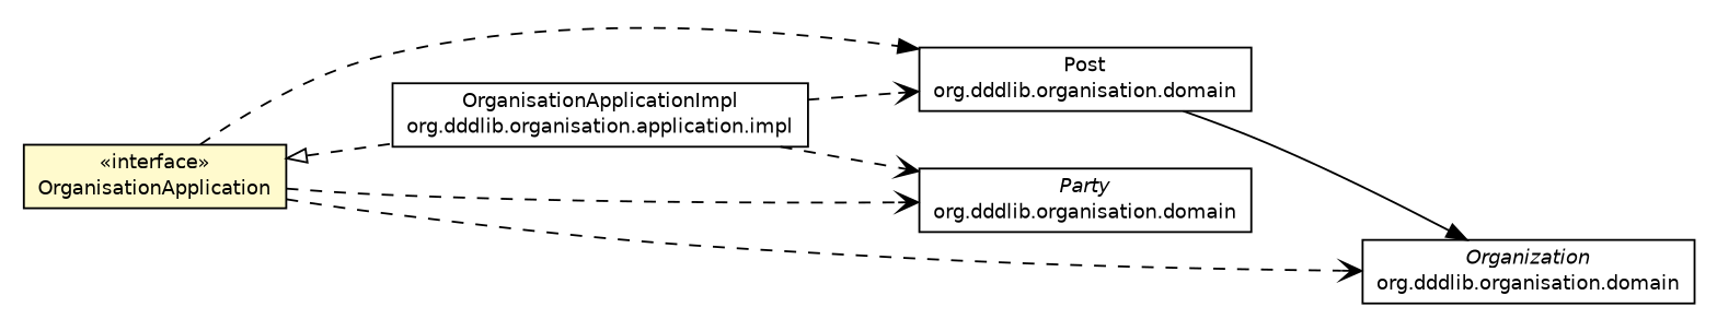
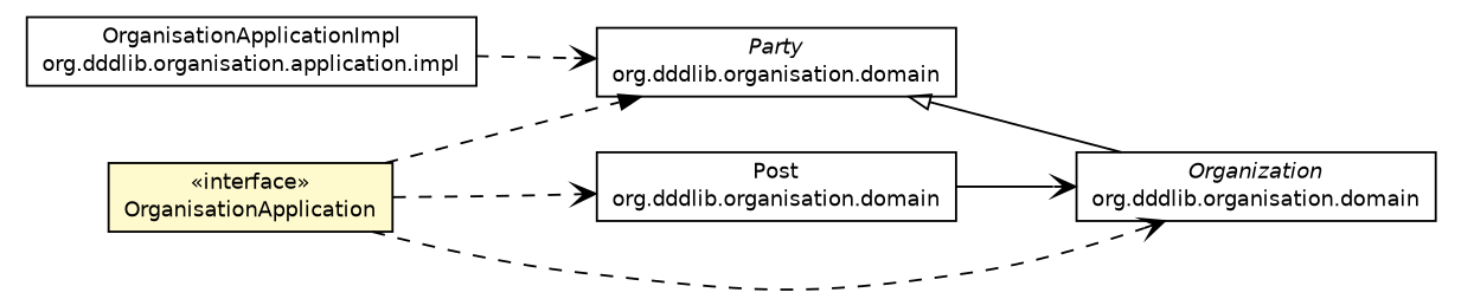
  digraph {
    nodesep=0.25
    rankdir=LR
    ranksep=0.5
    node [fontcolor=black fontname=Helvetica fontsize=10.0 shape=plaintext]
    edge [arrowhead=open color=black fontcolor=black fontname=Helvetica fontsize=10.0 headport=p labelfontname=Helvetica labelfontsize=10 tailport=p style=dashed]
    n1 [label=<<table title="org.dddlib.organisation.domain.Post" border="0" cellborder="1" cellspacing="0" cellpadding="2" port="p" href="../domain/Post.html"> 		<tr><td><table border="0" cellspacing="0" cellpadding="1"> <tr><td align="center" balign="center"> Post </td></tr> <tr><td align="center" balign="center"> org.dddlib.organisation.domain </td></tr> 		</table></td></tr> 		</table>>]
    n2 [label=<<table title="org.dddlib.organisation.domain.Organization" border="0" cellborder="1" cellspacing="0" cellpadding="2" port="p" href="../domain/Organization.html"> 		<tr><td><table border="0" cellspacing="0" cellpadding="1"> <tr><td align="center" balign="center"><font face="Helvetica-Oblique"> Organization </font></td></tr> <tr><td align="center" balign="center"> org.dddlib.organisation.domain </td></tr> 		</table></td></tr> 		</table>>]
    n3 [label=<<table title="org.dddlib.organisation.domain.Party" border="0" cellborder="1" cellspacing="0" cellpadding="2" port="p" href="../domain/Party.html"> 		<tr><td><table border="0" cellspacing="0" cellpadding="1"> <tr><td align="center" balign="center"><font face="Helvetica-Oblique"> Party </font></td></tr> <tr><td align="center" balign="center"> org.dddlib.organisation.domain </td></tr> 		</table></td></tr> 		</table>>]
    n4 [label=<<table title="org.dddlib.organisation.application.impl.OrganisationApplicationImpl" border="0" cellborder="1" cellspacing="0" cellpadding="2" port="p" href="./impl/OrganisationApplicationImpl.html"> 		<tr><td><table border="0" cellspacing="0" cellpadding="1"> <tr><td align="center" balign="center"> OrganisationApplicationImpl </td></tr> <tr><td align="center" balign="center"> org.dddlib.organisation.application.impl </td></tr> 		</table></td></tr> 		</table>>]
    n5 [label=<<table title="org.dddlib.organisation.application.OrganisationApplication" border="0" cellborder="1" cellspacing="0" cellpadding="2" port="p" bgcolor="lemonChiffon" href="./OrganisationApplication.html"> 		<tr><td><table border="0" cellspacing="0" cellpadding="1"> <tr><td align="center" balign="center"> &#171;interface&#187; </td></tr> <tr><td align="center" balign="center"> OrganisationApplication </td></tr> 		</table></td></tr> 		</table>>]
-   n1 -> n2 [arrowhead=normal label=" " style=""]
-   n4 -> n1 [label=" "]
+   n1 -> n2 [label=" " style=""]
+   n3 -> n2 [arrowtail=empty dir=back fontsize=10 arrowhead="" color="" fontcolor="" style=""]
    n4 -> n3 [label=" "]
-   n5 -> n1 [arrowhead=normal label=" "]
+   n5 -> n1 [label=" "]
    n5 -> n2 [label=" "]
-   n5 -> n3 [label=" "]
-   n5 -> n4 [arrowtail=empty dir=back fontsize=10 arrowhead="" color="" fontcolor=""]
+   n5 -> n3 [arrowhead=normal label=" "]
  }
